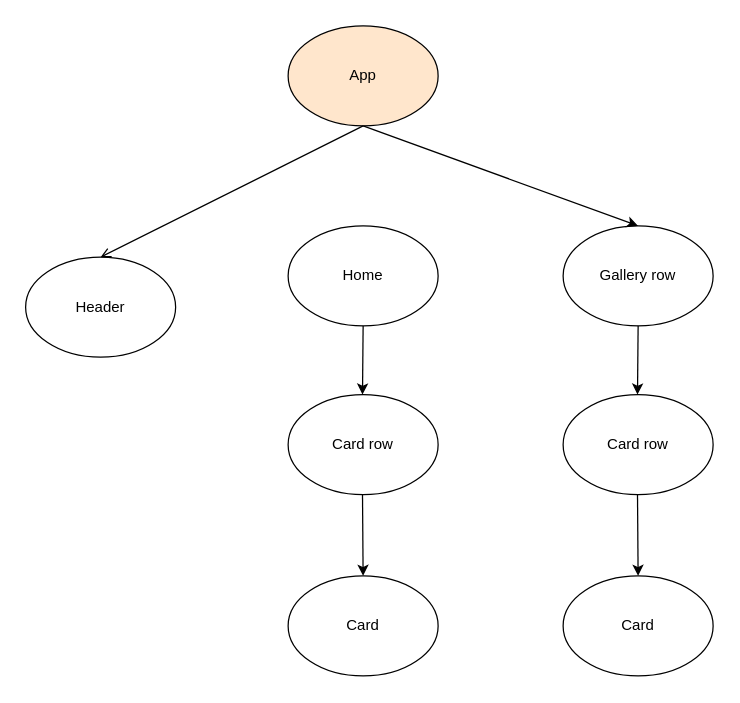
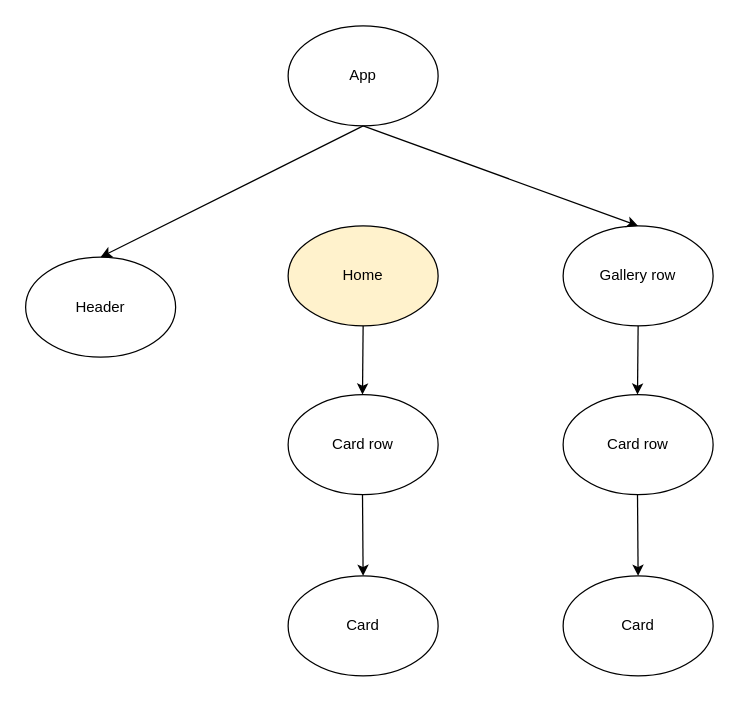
  <mxCell id="0" />
  <mxCell id="1" parent="0" />
- <mxCell id="2" value="App" style="ellipse;whiteSpace=wrap;html=1;fillColor=#ffe6cc;" vertex="1" parent="1"><mxGeometry x="230" y="20" width="120" height="80" as="geometry" /></mxCell>
+ <mxCell id="2" value="App" style="ellipse;whiteSpace=wrap;html=1;" vertex="1" parent="1"><mxGeometry x="230" y="20" width="120" height="80" as="geometry" /></mxCell>
  <mxCell id="3" value="Gallery row&lt;br&gt;" style="ellipse;whiteSpace=wrap;html=1;" vertex="1" parent="1"><mxGeometry x="450" y="180" width="120" height="80" as="geometry" /></mxCell>
  <mxCell id="4" value="Card row" style="ellipse;whiteSpace=wrap;html=1;" vertex="1" parent="1"><mxGeometry x="450" y="315" width="120" height="80" as="geometry" /></mxCell>
  <mxCell id="5" value="Card" style="ellipse;whiteSpace=wrap;html=1;" vertex="1" parent="1"><mxGeometry x="450" y="460" width="120" height="80" as="geometry" /></mxCell>
  <mxCell id="6" value="Header" style="ellipse;whiteSpace=wrap;html=1;" vertex="1" parent="1"><mxGeometry x="20" y="205" width="120" height="80" as="geometry" /></mxCell>
- <mxCell id="7" value="Home" style="ellipse;whiteSpace=wrap;html=1;" vertex="1" parent="1"><mxGeometry x="230" y="180" width="120" height="80" as="geometry" /></mxCell>
- <mxCell id="8" value="" style="endArrow=open;html=1;rounded=0;entryX=0.5;entryY=0;entryDx=0;entryDy=0;exitX=0.5;exitY=1;exitDx=0;exitDy=0;" edge="1" parent="1" source="2" target="6"><mxGeometry width="50" height="50" relative="1" as="geometry"><mxPoint x="90" y="120" as="sourcePoint" /><mxPoint x="140" y="70" as="targetPoint" /></mxGeometry></mxCell>
+ <mxCell id="7" value="Home" style="ellipse;whiteSpace=wrap;html=1;fillColor=#fff2cc;" vertex="1" parent="1"><mxGeometry x="230" y="180" width="120" height="80" as="geometry" /></mxCell>
+ <mxCell id="8" value="" style="endArrow=classic;html=1;rounded=0;entryX=0.5;entryY=0;entryDx=0;entryDy=0;exitX=0.5;exitY=1;exitDx=0;exitDy=0;" edge="1" parent="1" source="2" target="6"><mxGeometry width="50" height="50" relative="1" as="geometry"><mxPoint x="90" y="120" as="sourcePoint" /><mxPoint x="140" y="70" as="targetPoint" /></mxGeometry></mxCell>
  <mxCell id="9" value="" style="endArrow=classic;html=1;rounded=0;entryX=0.5;entryY=0;entryDx=0;entryDy=0;" edge="1" parent="1" target="3"><mxGeometry width="50" height="50" relative="1" as="geometry"><mxPoint x="290" y="100" as="sourcePoint" /><mxPoint x="200" y="180" as="targetPoint" /></mxGeometry></mxCell>
  <mxCell id="10" value="" style="endArrow=classic;html=1;rounded=0;entryX=0.5;entryY=0;entryDx=0;entryDy=0;" edge="1" parent="1" target="12"><mxGeometry width="50" height="50" relative="1" as="geometry"><mxPoint x="289.5" y="395" as="sourcePoint" /><mxPoint x="289.5" y="455" as="targetPoint" /></mxGeometry></mxCell>
  <mxCell id="11" value="Card row" style="ellipse;whiteSpace=wrap;html=1;" vertex="1" parent="1"><mxGeometry x="230" y="315" width="120" height="80" as="geometry" /></mxCell>
  <mxCell id="12" value="Card" style="ellipse;whiteSpace=wrap;html=1;" vertex="1" parent="1"><mxGeometry x="230" y="460" width="120" height="80" as="geometry" /></mxCell>
  <mxCell id="13" value="" style="endArrow=classic;html=1;rounded=0;" edge="1" parent="1"><mxGeometry width="50" height="50" relative="1" as="geometry"><mxPoint x="290" y="260" as="sourcePoint" /><mxPoint x="289.5" y="315" as="targetPoint" /></mxGeometry></mxCell>
  <mxCell id="14" value="" style="endArrow=classic;html=1;rounded=0;" edge="1" parent="1"><mxGeometry width="50" height="50" relative="1" as="geometry"><mxPoint x="510" y="260" as="sourcePoint" /><mxPoint x="509.5" y="315" as="targetPoint" /></mxGeometry></mxCell>
  <mxCell id="15" value="" style="endArrow=classic;html=1;rounded=0;entryX=0.5;entryY=0;entryDx=0;entryDy=0;" edge="1" parent="1"><mxGeometry width="50" height="50" relative="1" as="geometry"><mxPoint x="509.5" y="395" as="sourcePoint" /><mxPoint x="510" y="460" as="targetPoint" /></mxGeometry></mxCell>
